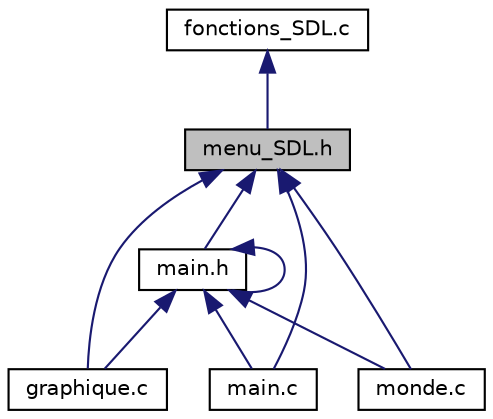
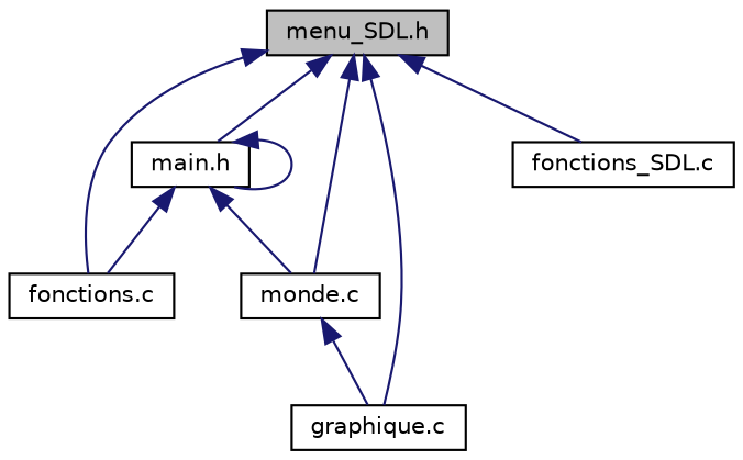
  digraph {
    node [color=black fillcolor=white fontname=Helvetica fontsize=10 shape=record style=filled]
    edge [color=midnightblue dir=back fontname=Helvetica fontsize=10 labelfontname=Helvetica labelfontsize=10 style=solid]
    n1 [fillcolor=grey75 fontcolor=black height=0.2 label="menu_SDL.h" width=0.4]
    n2 [height=0.2 label="main.h" width=0.4]
    n3 [height=0.2 label="graphique.c" width=0.4]
-   n4 [height=0.2 label="main.c" width=0.4]
+   n4 [height=0.2 label="fonctions.c" width=0.4]
    n5 [height=0.2 label="monde.c" width=0.4]
    n6 [height=0.2 label="fonctions_SDL.c" width=0.4]
    n1 -> n2
    n1 -> n3
    n1 -> n4
    n1 -> n5
-   n6 -> n1
+   n1 -> n6
    n2 -> n2
-   n2 -> n3
+   n5 -> n3
    n2 -> n4
    n2 -> n5
  }
